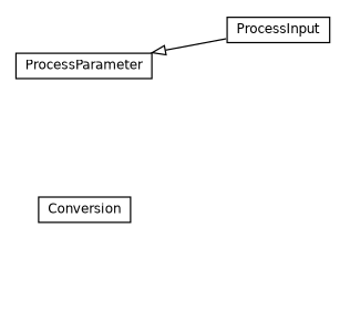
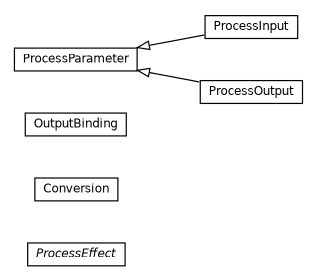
  digraph {
    nodesep=0.25
    rankdir=LR
    ranksep=0.5
    node [fontcolor=black fontname=Helvetica fontsize=10.0 shape=plaintext]
    edge [arrowtail=empty dir=back fontname=Helvetica fontsize=10 headport=p labelfontname=Helvetica labelfontsize=10 tailport=p]
+   n1 [label=<<table title="org.universAAL.middleware.service.owls.process.ProcessEffect" border="0" cellborder="1" cellspacing="0" cellpadding="2" port="p" href="./ProcessEffect.html"> 		<tr><td><table border="0" cellspacing="0" cellpadding="1"> <tr><td align="center" balign="center"><font face="Helvetica-Oblique"> ProcessEffect </font></td></tr> 		</table></td></tr> 		</table>>]
    n2 [label=<<table title="org.universAAL.middleware.service.owls.process.Conversion" border="0" cellborder="1" cellspacing="0" cellpadding="2" port="p" href="./Conversion.html"> 		<tr><td><table border="0" cellspacing="0" cellpadding="1"> <tr><td align="center" balign="center"> Conversion </td></tr> 		</table></td></tr> 		</table>>]
+   n3 [label=<<table title="org.universAAL.middleware.service.owls.process.OutputBinding" border="0" cellborder="1" cellspacing="0" cellpadding="2" port="p" href="./OutputBinding.html"> 		<tr><td><table border="0" cellspacing="0" cellpadding="1"> <tr><td align="center" balign="center"> OutputBinding </td></tr> 		</table></td></tr> 		</table>>]
    n4 [label=<<table title="org.universAAL.middleware.service.owls.process.ProcessInput" border="0" cellborder="1" cellspacing="0" cellpadding="2" port="p" href="./ProcessInput.html"> 		<tr><td><table border="0" cellspacing="0" cellpadding="1"> <tr><td align="center" balign="center"> ProcessInput </td></tr> 		</table></td></tr> 		</table>>]
    n5 [label=<<table title="org.universAAL.middleware.service.owls.process.ProcessParameter" border="0" cellborder="1" cellspacing="0" cellpadding="2" port="p" href="./ProcessParameter.html"> 		<tr><td><table border="0" cellspacing="0" cellpadding="1"> <tr><td align="center" balign="center"> ProcessParameter </td></tr> 		</table></td></tr> 		</table>>]
+   n6 [label=<<table title="org.universAAL.middleware.service.owls.process.ProcessOutput" border="0" cellborder="1" cellspacing="0" cellpadding="2" port="p" href="./ProcessOutput.html"> 		<tr><td><table border="0" cellspacing="0" cellpadding="1"> <tr><td align="center" balign="center"> ProcessOutput </td></tr> 		</table></td></tr> 		</table>>]
    n5 -> n4
+   n5 -> n6
  }
